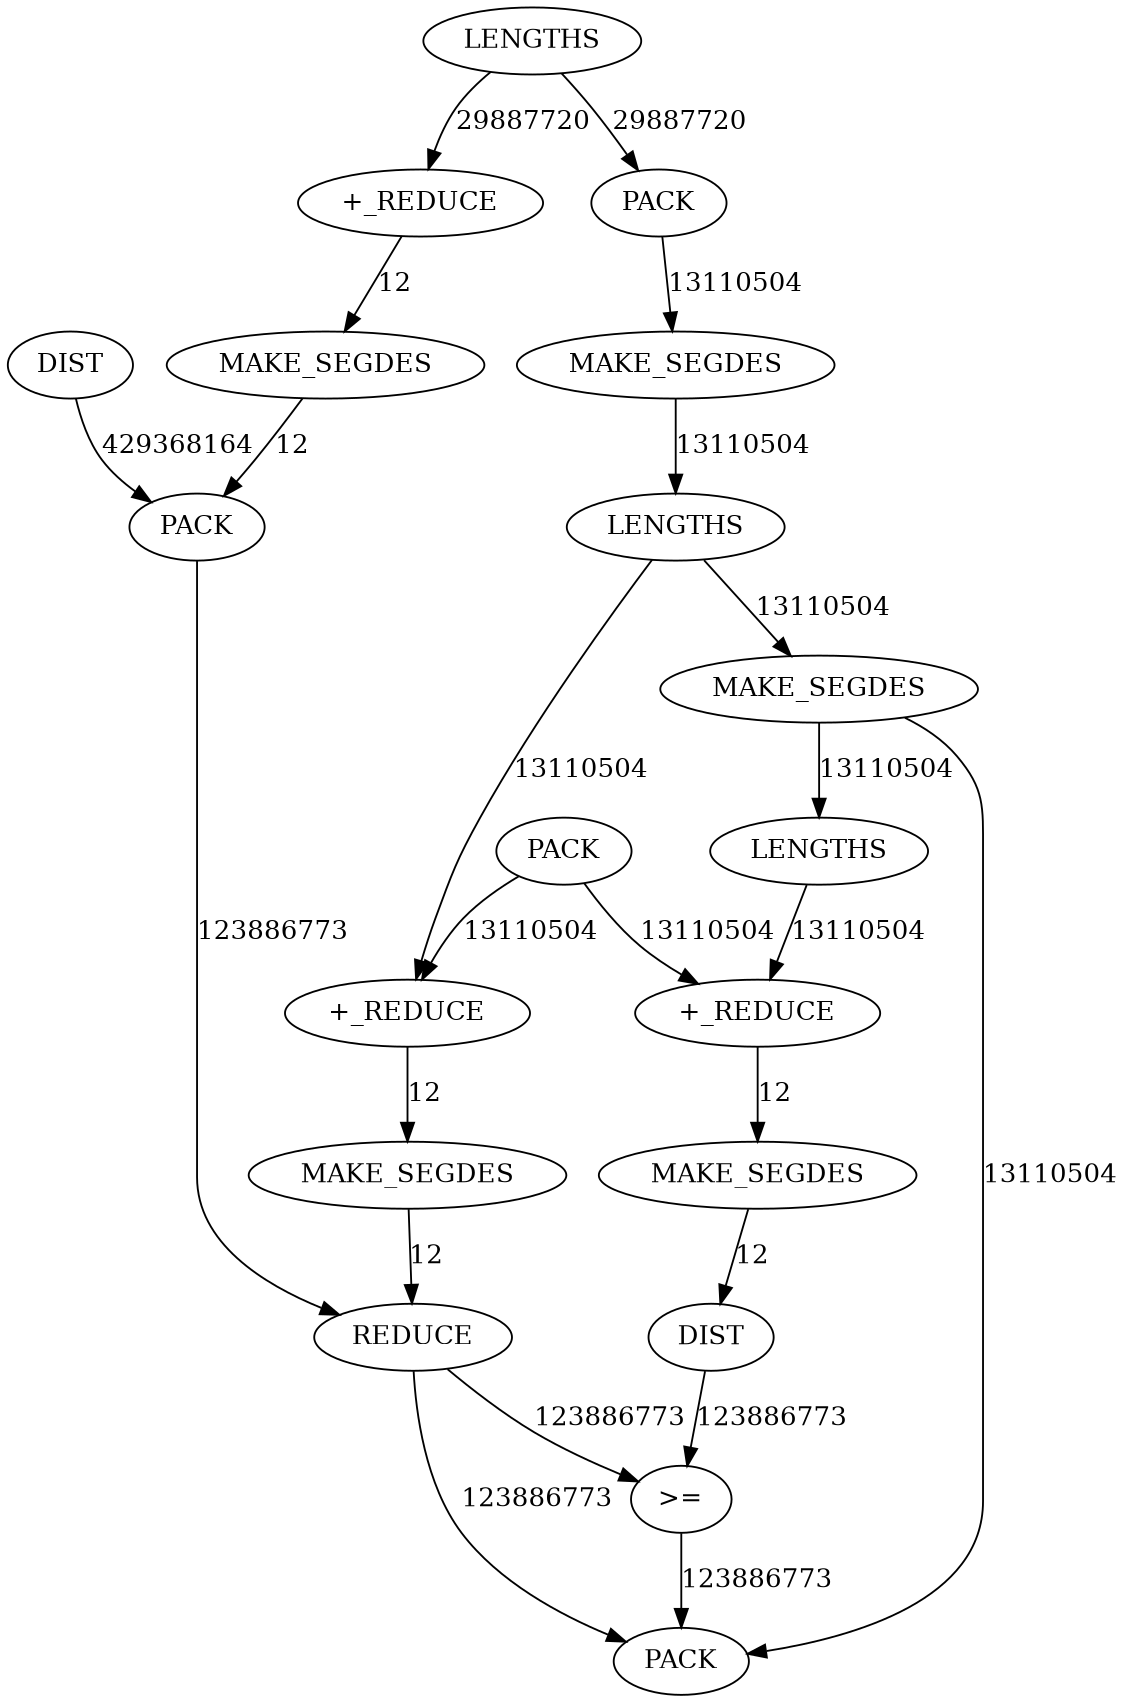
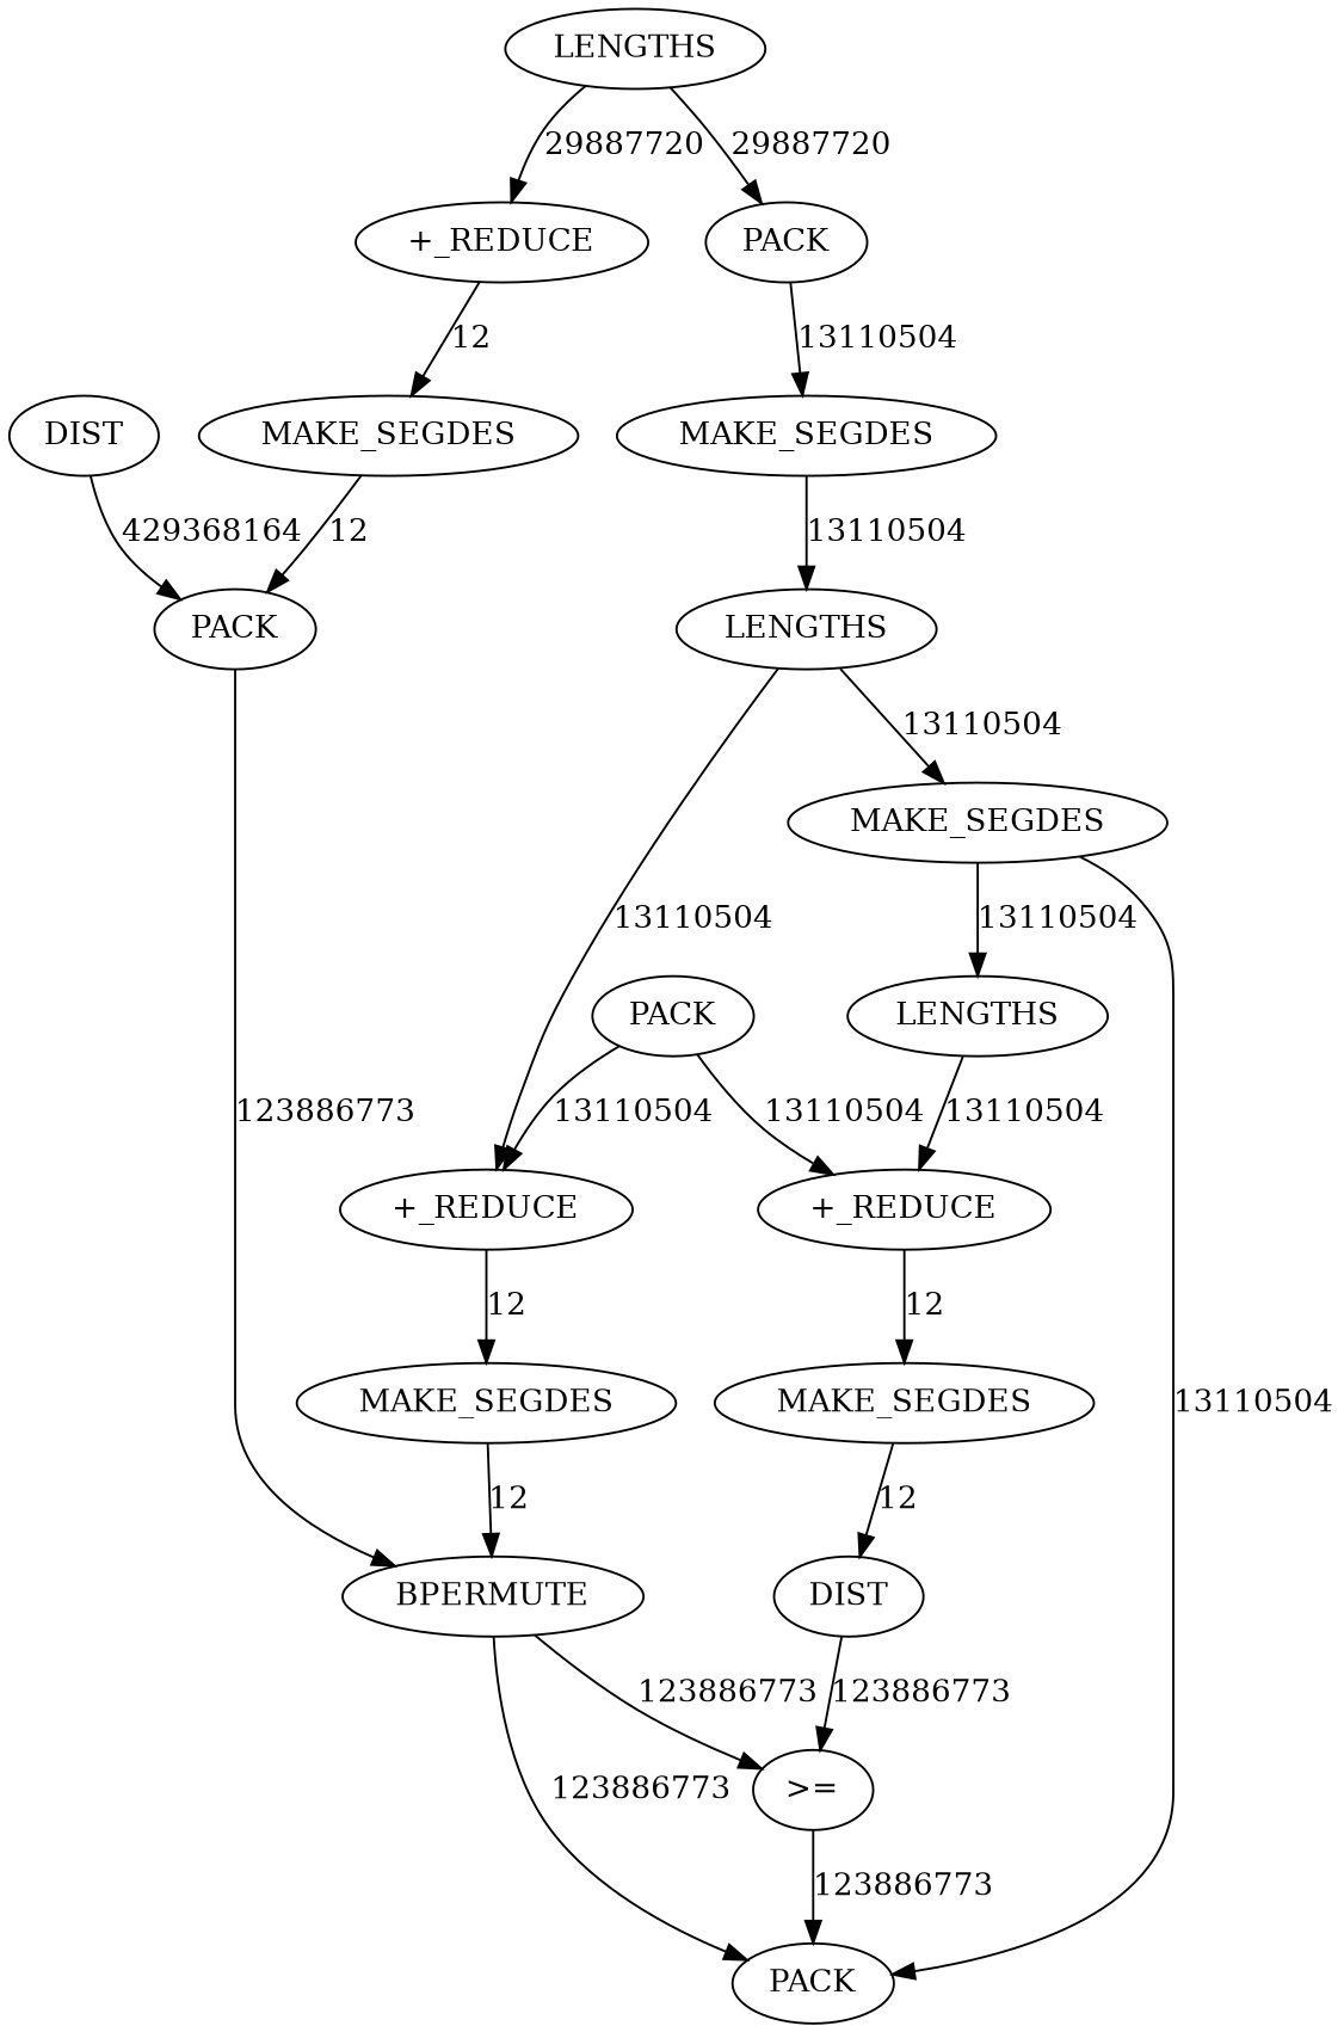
  digraph {
    edge [cost=13110504]
    n1 [cost=1664915407 label=PACK]
-   n2 [cost=1844869720 label=REDUCE]
+   n2 [cost=1844869720 label=BPERMUTE]
    n3 [cost=89208744 label="\>="]
    n4 [cost=1620267433 label=PACK]
    n5 [cost=9680934 label="+_REDUCE"]
    n6 [cost=1332 label=MAKE_SEGDES]
    n7 [cost=1788564746 label=DIST]
    n8 [cost=24616811 label=LENGTHS]
    n9 [cost=9603316 label="+_REDUCE"]
    n10 [cost=2108 label=MAKE_SEGDES]
    n11 [cost=1160 label=MAKE_SEGDES]
    n12 [cost=27311493 label=MAKE_SEGDES]
    n13 [cost=24396866 label=LENGTHS]
    n14 [cost=366915259 label=PACK]
    n15 [cost=365696207 label=PACK]
    n16 [cost=54643881 label=LENGTHS]
    n17 [cost=22303542 label="+_REDUCE"]
    n18 [cost=4560 label=DIST]
    n19 [cost=26725229 label=MAKE_SEGDES]
    n1 -> n2 [cost=123886773 label=123886773]
    n2 -> n3 [cost=123886773 label=123886773]
    n2 -> n4 [cost=123886773 label=123886773]
    n3 -> n4 [cost=123886773 label=123886773]
    n5 -> n6 [cost=12 label=12]
    n6 -> n2 [cost=12 label=12]
    n7 -> n1 [cost=429368164 label=429368164]
    n8 -> n9 [label=13110504]
    n9 -> n11 [cost=12 label=12]
    n10 -> n1 [cost=12 label=12]
    n11 -> n18 [cost=12 label=12]
    n12 -> n13 [label=13110504]
    n13 -> n5 [label=13110504]
    n13 -> n19 [label=13110504]
    n14 -> n12 [label=13110504]
    n15 -> n5 [label=13110504]
    n15 -> n9 [label=13110504]
    n16 -> n14 [cost=29887720 label=29887720]
    n16 -> n17 [cost=29887720 label=29887720]
    n17 -> n10 [cost=12 label=12]
    n18 -> n3 [cost=123886773 label=123886773]
    n19 -> n4 [label=13110504]
    n19 -> n8 [label=13110504]
  }
